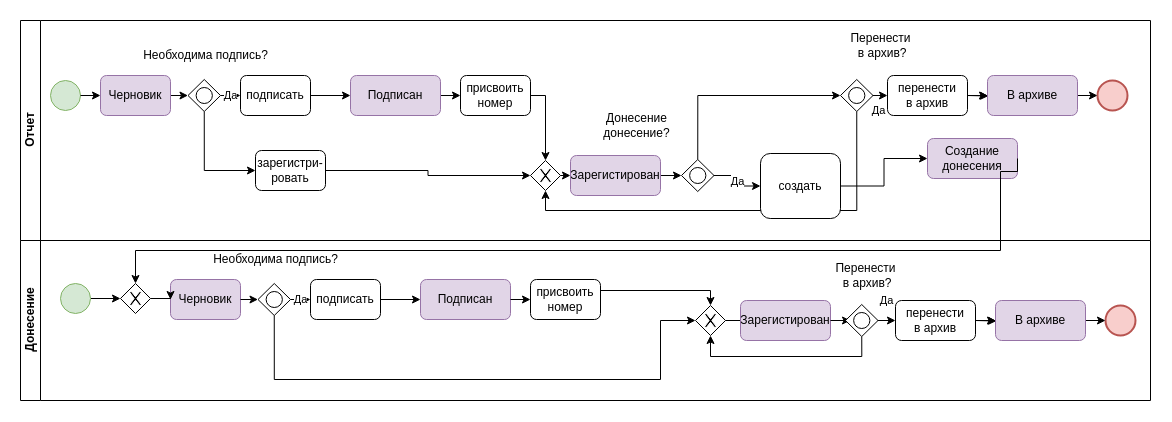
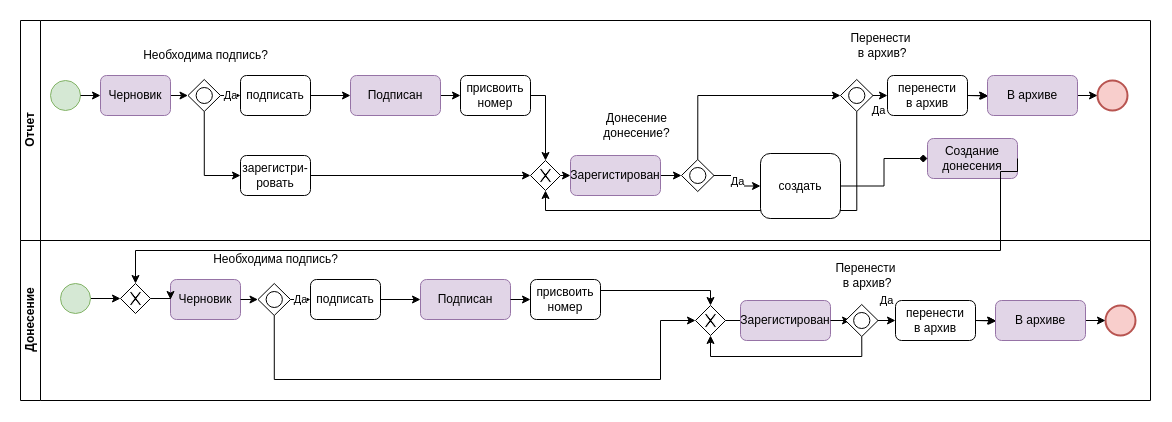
  <mxCell id="0" />
  <mxCell id="1" parent="0" />
  <mxCell id="2" value="Отчет" style="swimlane;html=1;horizontal=0;startSize=20;" parent="1" vertex="1"><mxGeometry x="20" y="20" width="1130" height="220" as="geometry" /></mxCell>
  <mxCell id="3" value="" style="ellipse;whiteSpace=wrap;html=1;rounded=0;shadow=0;labelBackgroundColor=none;strokeWidth=1;fontFamily=Verdana;fontSize=8;align=center;fillColor=#d5e8d4;strokeColor=#82b366;" parent="2" vertex="1"><mxGeometry x="30" y="60" width="30" height="30" as="geometry" /></mxCell>
  <mxCell id="4" style="edgeStyle=orthogonalEdgeStyle;rounded=0;orthogonalLoop=1;jettySize=auto;html=1;exitX=1;exitY=0.5;exitDx=0;exitDy=0;entryX=0;entryY=0.5;entryDx=0;entryDy=0;" edge="1" parent="2" source="5" target="14"><mxGeometry relative="1" as="geometry" /></mxCell>
  <mxCell id="5" value="Черновик" style="shape=ext;rounded=1;html=1;whiteSpace=wrap;labelBackgroundColor=none;fillColor=#e1d5e7;strokeColor=#9673a6;" parent="2" vertex="1"><mxGeometry x="80" y="55" width="70" height="40" as="geometry" /></mxCell>
  <mxCell id="6" value="" style="endArrow=classic;html=1;exitX=1;exitY=0.5;exitDx=0;exitDy=0;entryX=0;entryY=0.5;entryDx=0;entryDy=0;" parent="2" source="3" target="5" edge="1"><mxGeometry width="50" height="50" relative="1" as="geometry"><mxPoint x="40" y="175" as="sourcePoint" /><mxPoint x="90" y="125" as="targetPoint" /></mxGeometry></mxCell>
  <mxCell id="7" style="edgeStyle=orthogonalEdgeStyle;rounded=0;orthogonalLoop=1;jettySize=auto;html=1;exitX=1;exitY=0.5;exitDx=0;exitDy=0;" edge="1" parent="2" source="8" target="27"><mxGeometry relative="1" as="geometry" /></mxCell>
- <mxCell id="8" value="зарегистри-ровать" style="shape=ext;rounded=1;html=1;whiteSpace=wrap;labelBackgroundColor=#ffffff;" parent="2" vertex="1"><mxGeometry x="235" y="130" width="70" height="40" as="geometry" /></mxCell>
+ <mxCell id="8" value="зарегистри-ровать" style="shape=ext;rounded=1;html=1;whiteSpace=wrap;labelBackgroundColor=#ffffff;" parent="2" vertex="1"><mxGeometry x="220" y="135" width="70" height="40" as="geometry" /></mxCell>
  <mxCell id="9" value="Да" style="endArrow=classic;html=1;exitX=1;exitY=0.5;exitDx=0;exitDy=0;" parent="2" target="11" edge="1"><mxGeometry width="50" height="50" relative="1" as="geometry"><mxPoint x="200" y="75" as="sourcePoint" /><mxPoint x="490" y="30" as="targetPoint" /></mxGeometry></mxCell>
  <mxCell id="10" value="" style="edgeStyle=orthogonalEdgeStyle;rounded=0;orthogonalLoop=1;jettySize=auto;html=1;exitX=1;exitY=0.5;exitDx=0;exitDy=0;entryX=0;entryY=0.5;entryDx=0;entryDy=0;" edge="1" parent="2" source="11" target="25"><mxGeometry relative="1" as="geometry" /></mxCell>
  <mxCell id="11" value="подписать" style="shape=ext;rounded=1;html=1;whiteSpace=wrap;labelBackgroundColor=#ffffff;" parent="2" vertex="1"><mxGeometry x="220" y="55" width="70" height="40" as="geometry" /></mxCell>
  <mxCell id="12" value="Необходима подпись?" style="text;html=1;align=center;verticalAlign=middle;resizable=0;points=[];autosize=1;" parent="2" vertex="1"><mxGeometry x="110" y="25" width="150" height="20" as="geometry" /></mxCell>
  <mxCell id="13" style="edgeStyle=orthogonalEdgeStyle;rounded=0;orthogonalLoop=1;jettySize=auto;html=1;exitX=0.5;exitY=1;exitDx=0;exitDy=0;entryX=0;entryY=0.5;entryDx=0;entryDy=0;" parent="2" source="14" target="8" edge="1"><mxGeometry relative="1" as="geometry" /></mxCell>
  <mxCell id="14" value="" style="shape=mxgraph.bpmn.shape;html=1;verticalLabelPosition=bottom;labelBackgroundColor=#ffffff;verticalAlign=top;align=center;perimeter=rhombusPerimeter;background=gateway;outlineConnect=0;outline=standard;symbol=general;" parent="2" vertex="1"><mxGeometry x="167.5" y="59" width="32.5" height="32" as="geometry" /></mxCell>
  <mxCell id="15" style="edgeStyle=orthogonalEdgeStyle;rounded=0;orthogonalLoop=1;jettySize=auto;html=1;exitX=1;exitY=0.5;exitDx=0;exitDy=0;entryX=0;entryY=0.5;entryDx=0;entryDy=0;" edge="1" parent="2" source="16" target="30"><mxGeometry relative="1" as="geometry" /></mxCell>
  <mxCell id="16" value="Зарегистирован" style="shape=ext;rounded=1;html=1;whiteSpace=wrap;labelBackgroundColor=none;fillColor=#e1d5e7;strokeColor=#9673a6;" parent="2" vertex="1"><mxGeometry x="550" y="135" width="90" height="40" as="geometry" /></mxCell>
  <mxCell id="17" value="Да" style="endArrow=classic;html=1;exitX=1;exitY=0.5;exitDx=0;exitDy=0;entryX=0;entryY=0.5;entryDx=0;entryDy=0;" parent="2" target="19" edge="1" source="32"><mxGeometry x="-0.379" y="-15" width="50" height="50" relative="1" as="geometry"><mxPoint x="987" y="75" as="sourcePoint" /><mxPoint x="1221" y="-255" as="targetPoint" /><mxPoint as="offset" /></mxGeometry></mxCell>
  <mxCell id="18" style="edgeStyle=orthogonalEdgeStyle;rounded=0;orthogonalLoop=1;jettySize=auto;html=1;exitX=1;exitY=0.5;exitDx=0;exitDy=0;entryX=0;entryY=0.5;entryDx=0;entryDy=0;" parent="2" source="19" edge="1"><mxGeometry relative="1" as="geometry"><mxPoint x="967" y="75" as="targetPoint" /></mxGeometry></mxCell>
  <mxCell id="19" value="перенести&lt;br&gt;в архив" style="shape=ext;rounded=1;html=1;whiteSpace=wrap;labelBackgroundColor=#ffffff;" parent="2" vertex="1"><mxGeometry x="867" y="55" width="80" height="40" as="geometry" /></mxCell>
  <mxCell id="20" style="edgeStyle=orthogonalEdgeStyle;rounded=0;orthogonalLoop=1;jettySize=auto;html=1;exitX=1;exitY=0.5;exitDx=0;exitDy=0;" parent="2" target="23" edge="1"><mxGeometry relative="1" as="geometry"><mxPoint x="947" y="75" as="sourcePoint" /></mxGeometry></mxCell>
  <mxCell id="21" value="" style="ellipse;whiteSpace=wrap;html=1;rounded=0;shadow=0;labelBackgroundColor=none;strokeWidth=2;fontFamily=Verdana;fontSize=8;align=center;fillColor=#f8cecc;strokeColor=#b85450;" parent="2" vertex="1"><mxGeometry x="1077" y="60" width="30" height="30" as="geometry" /></mxCell>
  <mxCell id="22" style="edgeStyle=orthogonalEdgeStyle;rounded=0;orthogonalLoop=1;jettySize=auto;html=1;exitX=1;exitY=0.5;exitDx=0;exitDy=0;entryX=0;entryY=0.5;entryDx=0;entryDy=0;" parent="2" source="23" target="21" edge="1"><mxGeometry relative="1" as="geometry" /></mxCell>
  <mxCell id="23" value="В архиве" style="shape=ext;rounded=1;html=1;whiteSpace=wrap;labelBackgroundColor=none;fillColor=#e1d5e7;strokeColor=#9673a6;" parent="2" vertex="1"><mxGeometry x="967" y="55" width="90" height="40" as="geometry" /></mxCell>
  <mxCell id="24" style="edgeStyle=orthogonalEdgeStyle;rounded=0;orthogonalLoop=1;jettySize=auto;html=1;exitX=1;exitY=0.5;exitDx=0;exitDy=0;entryX=0;entryY=0.5;entryDx=0;entryDy=0;" edge="1" parent="2" source="25" target="35"><mxGeometry relative="1" as="geometry" /></mxCell>
  <mxCell id="25" value="Подписан" style="shape=ext;rounded=1;html=1;whiteSpace=wrap;labelBackgroundColor=none;fillColor=#e1d5e7;strokeColor=#9673a6;" vertex="1" parent="2"><mxGeometry x="330" y="55" width="90" height="40" as="geometry" /></mxCell>
  <mxCell id="26" style="edgeStyle=orthogonalEdgeStyle;rounded=0;orthogonalLoop=1;jettySize=auto;html=1;exitX=1;exitY=0.5;exitDx=0;exitDy=0;entryX=0;entryY=0.5;entryDx=0;entryDy=0;" edge="1" parent="2" source="27" target="16"><mxGeometry relative="1" as="geometry" /></mxCell>
  <mxCell id="27" value="" style="shape=mxgraph.bpmn.shape;html=1;verticalLabelPosition=bottom;labelBackgroundColor=#ffffff;verticalAlign=top;align=center;perimeter=rhombusPerimeter;background=gateway;outlineConnect=0;outline=none;symbol=exclusiveGw;fontSize=12;" vertex="1" parent="2"><mxGeometry x="510" y="140" width="30" height="30" as="geometry" /></mxCell>
  <mxCell id="28" style="edgeStyle=orthogonalEdgeStyle;rounded=0;orthogonalLoop=1;jettySize=auto;html=1;exitX=0.5;exitY=0;exitDx=0;exitDy=0;entryX=0;entryY=0.5;entryDx=0;entryDy=0;" edge="1" parent="2" source="30" target="32"><mxGeometry relative="1" as="geometry"><Array as="points"><mxPoint x="677" y="75" /></Array></mxGeometry></mxCell>
  <mxCell id="29" value="Да" style="edgeStyle=orthogonalEdgeStyle;rounded=0;orthogonalLoop=1;jettySize=auto;html=1;exitX=1;exitY=0.5;exitDx=0;exitDy=0;entryX=0;entryY=0.5;entryDx=0;entryDy=0;" edge="1" parent="2" source="30" target="39"><mxGeometry relative="1" as="geometry"><mxPoint x="720" y="180" as="targetPoint" /></mxGeometry></mxCell>
  <mxCell id="30" value="" style="shape=mxgraph.bpmn.shape;html=1;verticalLabelPosition=bottom;labelBackgroundColor=#ffffff;verticalAlign=top;align=center;perimeter=rhombusPerimeter;background=gateway;outlineConnect=0;outline=standard;symbol=general;" vertex="1" parent="2"><mxGeometry x="661" y="139" width="32.5" height="32" as="geometry" /></mxCell>
  <mxCell id="31" style="edgeStyle=orthogonalEdgeStyle;rounded=0;orthogonalLoop=1;jettySize=auto;html=1;exitX=0.5;exitY=1;exitDx=0;exitDy=0;entryX=0.5;entryY=1;entryDx=0;entryDy=0;" edge="1" parent="2" source="32" target="27"><mxGeometry relative="1" as="geometry" /></mxCell>
  <mxCell id="32" value="" style="shape=mxgraph.bpmn.shape;html=1;verticalLabelPosition=bottom;labelBackgroundColor=#ffffff;verticalAlign=top;align=center;perimeter=rhombusPerimeter;background=gateway;outlineConnect=0;outline=standard;symbol=general;" vertex="1" parent="2"><mxGeometry x="820" y="59" width="32.5" height="32" as="geometry" /></mxCell>
  <mxCell id="33" value="Донесение&lt;br&gt;донесение?" style="text;html=1;align=center;verticalAlign=middle;resizable=0;points=[];autosize=1;" vertex="1" parent="2"><mxGeometry x="571" y="90" width="90" height="30" as="geometry" /></mxCell>
  <mxCell id="34" style="edgeStyle=orthogonalEdgeStyle;rounded=0;orthogonalLoop=1;jettySize=auto;html=1;exitX=1;exitY=0.5;exitDx=0;exitDy=0;" edge="1" parent="2" source="35" target="27"><mxGeometry relative="1" as="geometry"><Array as="points"><mxPoint x="525" y="75" /></Array></mxGeometry></mxCell>
  <mxCell id="35" value="присвоить&lt;br&gt;номер" style="shape=ext;rounded=1;html=1;whiteSpace=wrap;labelBackgroundColor=#ffffff;" vertex="1" parent="2"><mxGeometry x="440" y="55" width="70" height="40" as="geometry" /></mxCell>
  <mxCell id="36" value="Перенести&lt;br&gt;&amp;nbsp;в архив?" style="text;html=1;align=center;verticalAlign=middle;resizable=0;points=[];autosize=1;" vertex="1" parent="2"><mxGeometry x="820" y="10" width="80" height="30" as="geometry" /></mxCell>
  <mxCell id="37" value="Создание&lt;br&gt;донесения" style="shape=ext;rounded=1;html=1;whiteSpace=wrap;labelBackgroundColor=none;fillColor=#e1d5e7;strokeColor=#9673a6;" vertex="1" parent="2"><mxGeometry x="907" y="118" width="90" height="40" as="geometry" /></mxCell>
- <mxCell id="38" style="edgeStyle=orthogonalEdgeStyle;rounded=0;orthogonalLoop=1;jettySize=auto;html=1;exitX=1;exitY=0.5;exitDx=0;exitDy=0;entryX=0;entryY=0.5;entryDx=0;entryDy=0;" edge="1" parent="2" source="39" target="37"><mxGeometry relative="1" as="geometry" /></mxCell>
+ <mxCell id="38" style="edgeStyle=orthogonalEdgeStyle;rounded=0;orthogonalLoop=1;jettySize=auto;html=1;exitX=1;exitY=0.5;exitDx=0;exitDy=0;entryX=0;entryY=0.5;entryDx=0;entryDy=0;endArrow=diamond;" edge="1" parent="2" source="39" target="37"><mxGeometry relative="1" as="geometry" /></mxCell>
  <mxCell id="39" value="создать" style="shape=ext;rounded=1;html=1;whiteSpace=wrap;labelBackgroundColor=#ffffff;" vertex="1" parent="2"><mxGeometry x="740" y="133" width="80" height="65" as="geometry" /></mxCell>
  <mxCell id="40" value="Донесение" style="swimlane;html=1;horizontal=0;startSize=20;" parent="1" vertex="1"><mxGeometry x="20" y="240" width="1130" height="160" as="geometry" /></mxCell>
  <mxCell id="41" value="" style="shape=mxgraph.bpmn.shape;html=1;verticalLabelPosition=bottom;labelBackgroundColor=#ffffff;verticalAlign=top;align=center;perimeter=rhombusPerimeter;background=gateway;outlineConnect=0;outline=none;symbol=exclusiveGw;fontSize=12;" parent="40" vertex="1"><mxGeometry x="675" y="65" width="30" height="30" as="geometry" /></mxCell>
  <mxCell id="42" value="" style="endArrow=classic;html=1;exitX=1;exitY=0.5;exitDx=0;exitDy=0;" parent="40" source="41" edge="1"><mxGeometry width="50" height="50" relative="1" as="geometry"><mxPoint x="695" y="115" as="sourcePoint" /><mxPoint x="735" y="80" as="targetPoint" /></mxGeometry></mxCell>
  <mxCell id="43" value="Зарегистирован" style="shape=ext;rounded=1;html=1;whiteSpace=wrap;labelBackgroundColor=none;fillColor=#e1d5e7;strokeColor=#9673a6;" parent="40" vertex="1"><mxGeometry x="720" y="60" width="90" height="40" as="geometry" /></mxCell>
  <mxCell id="44" value="" style="endArrow=classic;html=1;exitX=1;exitY=0.5;exitDx=0;exitDy=0;entryX=0;entryY=0.5;entryDx=0;entryDy=0;" parent="40" source="43" edge="1"><mxGeometry width="50" height="50" relative="1" as="geometry"><mxPoint x="830" y="105" as="sourcePoint" /><mxPoint x="830" y="80" as="targetPoint" /></mxGeometry></mxCell>
  <mxCell id="45" style="edgeStyle=orthogonalEdgeStyle;rounded=0;orthogonalLoop=1;jettySize=auto;html=1;exitX=1;exitY=0.5;exitDx=0;exitDy=0;entryX=0;entryY=0.5;entryDx=0;entryDy=0;" edge="1" parent="40" source="46"><mxGeometry relative="1" as="geometry"><mxPoint x="975" y="80" as="targetPoint" /></mxGeometry></mxCell>
  <mxCell id="46" value="перенести&lt;br&gt;в архив" style="shape=ext;rounded=1;html=1;whiteSpace=wrap;labelBackgroundColor=#ffffff;" vertex="1" parent="40"><mxGeometry x="875" y="60" width="80" height="40" as="geometry" /></mxCell>
  <mxCell id="47" style="edgeStyle=orthogonalEdgeStyle;rounded=0;orthogonalLoop=1;jettySize=auto;html=1;exitX=1;exitY=0.5;exitDx=0;exitDy=0;" edge="1" parent="40" target="50"><mxGeometry relative="1" as="geometry"><mxPoint x="955" y="80" as="sourcePoint" /></mxGeometry></mxCell>
  <mxCell id="48" value="" style="ellipse;whiteSpace=wrap;html=1;rounded=0;shadow=0;labelBackgroundColor=none;strokeWidth=2;fontFamily=Verdana;fontSize=8;align=center;fillColor=#f8cecc;strokeColor=#b85450;" vertex="1" parent="40"><mxGeometry x="1085" y="65" width="30" height="30" as="geometry" /></mxCell>
  <mxCell id="49" style="edgeStyle=orthogonalEdgeStyle;rounded=0;orthogonalLoop=1;jettySize=auto;html=1;exitX=1;exitY=0.5;exitDx=0;exitDy=0;entryX=0;entryY=0.5;entryDx=0;entryDy=0;" edge="1" parent="40" source="50" target="48"><mxGeometry relative="1" as="geometry" /></mxCell>
  <mxCell id="50" value="В архиве" style="shape=ext;rounded=1;html=1;whiteSpace=wrap;labelBackgroundColor=none;fillColor=#e1d5e7;strokeColor=#9673a6;" vertex="1" parent="40"><mxGeometry x="975" y="60" width="90" height="40" as="geometry" /></mxCell>
  <mxCell id="51" style="edgeStyle=orthogonalEdgeStyle;rounded=0;orthogonalLoop=1;jettySize=auto;html=1;exitX=0.5;exitY=1;exitDx=0;exitDy=0;entryX=0.5;entryY=1;entryDx=0;entryDy=0;" edge="1" parent="40" source="52" target="41"><mxGeometry relative="1" as="geometry" /></mxCell>
  <mxCell id="52" value="" style="shape=mxgraph.bpmn.shape;html=1;verticalLabelPosition=bottom;labelBackgroundColor=#ffffff;verticalAlign=top;align=center;perimeter=rhombusPerimeter;background=gateway;outlineConnect=0;outline=standard;symbol=general;" vertex="1" parent="40"><mxGeometry x="825" y="64" width="32.5" height="32" as="geometry" /></mxCell>
  <mxCell id="53" value="Да" style="endArrow=classic;html=1;exitX=1;exitY=0.5;exitDx=0;exitDy=0;entryX=0;entryY=0.5;entryDx=0;entryDy=0;" edge="1" parent="40" source="52" target="46"><mxGeometry x="-0.143" y="20" width="50" height="50" relative="1" as="geometry"><mxPoint x="845" y="-160" as="sourcePoint" /><mxPoint x="1079" y="-490" as="targetPoint" /><mxPoint x="1" as="offset" /></mxGeometry></mxCell>
  <mxCell id="54" value="Перенести&lt;br&gt;&amp;nbsp;в архив?" style="text;html=1;align=center;verticalAlign=middle;resizable=0;points=[];autosize=1;" vertex="1" parent="40"><mxGeometry x="805" y="20" width="80" height="30" as="geometry" /></mxCell>
  <mxCell id="55" style="edgeStyle=orthogonalEdgeStyle;rounded=0;orthogonalLoop=1;jettySize=auto;html=1;exitX=1;exitY=0.5;exitDx=0;exitDy=0;entryX=0;entryY=0.5;entryDx=0;entryDy=0;" edge="1" parent="40" source="56" target="70"><mxGeometry relative="1" as="geometry" /></mxCell>
  <mxCell id="56" value="" style="ellipse;whiteSpace=wrap;html=1;rounded=0;shadow=0;labelBackgroundColor=none;strokeWidth=1;fontFamily=Verdana;fontSize=8;align=center;fillColor=#d5e8d4;strokeColor=#82b366;" vertex="1" parent="40"><mxGeometry x="40" y="43" width="30" height="30" as="geometry" /></mxCell>
  <mxCell id="57" value="Черновик" style="shape=ext;rounded=1;html=1;whiteSpace=wrap;labelBackgroundColor=none;fillColor=#e1d5e7;strokeColor=#9673a6;" vertex="1" parent="40"><mxGeometry x="150" y="39" width="70" height="40" as="geometry" /></mxCell>
  <mxCell id="58" value="Да" style="endArrow=classic;html=1;exitX=1;exitY=0.5;exitDx=0;exitDy=0;" edge="1" parent="40" target="59"><mxGeometry width="50" height="50" relative="1" as="geometry"><mxPoint x="270" y="59" as="sourcePoint" /><mxPoint x="410" y="-226" as="targetPoint" /></mxGeometry></mxCell>
  <mxCell id="59" value="подписать" style="shape=ext;rounded=1;html=1;whiteSpace=wrap;labelBackgroundColor=#ffffff;" vertex="1" parent="40"><mxGeometry x="290" y="39" width="70" height="40" as="geometry" /></mxCell>
  <mxCell id="60" value="Необходима подпись?" style="text;html=1;align=center;verticalAlign=middle;resizable=0;points=[];autosize=1;" vertex="1" parent="40"><mxGeometry x="180" y="9" width="150" height="20" as="geometry" /></mxCell>
  <mxCell id="61" value="" style="shape=mxgraph.bpmn.shape;html=1;verticalLabelPosition=bottom;labelBackgroundColor=#ffffff;verticalAlign=top;align=center;perimeter=rhombusPerimeter;background=gateway;outlineConnect=0;outline=standard;symbol=general;" vertex="1" parent="40"><mxGeometry x="237.5" y="43" width="32.5" height="32" as="geometry" /></mxCell>
  <mxCell id="62" style="edgeStyle=orthogonalEdgeStyle;rounded=0;orthogonalLoop=1;jettySize=auto;html=1;exitX=1;exitY=0.5;exitDx=0;exitDy=0;entryX=0;entryY=0.5;entryDx=0;entryDy=0;" edge="1" parent="40" source="57" target="61"><mxGeometry relative="1" as="geometry" /></mxCell>
  <mxCell id="63" value="Подписан" style="shape=ext;rounded=1;html=1;whiteSpace=wrap;labelBackgroundColor=none;fillColor=#e1d5e7;strokeColor=#9673a6;" vertex="1" parent="40"><mxGeometry x="400" y="39" width="90" height="40" as="geometry" /></mxCell>
  <mxCell id="64" value="" style="edgeStyle=orthogonalEdgeStyle;rounded=0;orthogonalLoop=1;jettySize=auto;html=1;exitX=1;exitY=0.5;exitDx=0;exitDy=0;entryX=0;entryY=0.5;entryDx=0;entryDy=0;" edge="1" parent="40" source="59" target="63"><mxGeometry relative="1" as="geometry" /></mxCell>
  <mxCell id="65" style="edgeStyle=orthogonalEdgeStyle;rounded=0;orthogonalLoop=1;jettySize=auto;html=1;exitX=0.5;exitY=1;exitDx=0;exitDy=0;entryX=0;entryY=0.5;entryDx=0;entryDy=0;" edge="1" parent="40" source="61" target="41"><mxGeometry relative="1" as="geometry"><mxPoint x="360" y="139" as="sourcePoint" /><mxPoint x="580" y="139" as="targetPoint" /><Array as="points"><mxPoint x="254" y="139" /><mxPoint x="640" y="139" /><mxPoint x="640" y="80" /></Array></mxGeometry></mxCell>
  <mxCell id="66" style="edgeStyle=orthogonalEdgeStyle;rounded=0;orthogonalLoop=1;jettySize=auto;html=1;exitX=1;exitY=0.5;exitDx=0;exitDy=0;entryX=0.5;entryY=0;entryDx=0;entryDy=0;" edge="1" parent="40" source="67" target="41"><mxGeometry relative="1" as="geometry"><Array as="points"><mxPoint x="580" y="50" /><mxPoint x="690" y="50" /></Array></mxGeometry></mxCell>
  <mxCell id="67" value="присвоить&lt;br&gt;номер" style="shape=ext;rounded=1;html=1;whiteSpace=wrap;labelBackgroundColor=#ffffff;" vertex="1" parent="40"><mxGeometry x="510" y="39" width="70" height="40" as="geometry" /></mxCell>
  <mxCell id="68" style="edgeStyle=orthogonalEdgeStyle;rounded=0;orthogonalLoop=1;jettySize=auto;html=1;exitX=1;exitY=0.5;exitDx=0;exitDy=0;entryX=0;entryY=0.5;entryDx=0;entryDy=0;" edge="1" parent="40" source="63" target="67"><mxGeometry relative="1" as="geometry" /></mxCell>
  <mxCell id="69" style="edgeStyle=orthogonalEdgeStyle;rounded=0;orthogonalLoop=1;jettySize=auto;html=1;exitX=1;exitY=0.5;exitDx=0;exitDy=0;entryX=0;entryY=0.5;entryDx=0;entryDy=0;" edge="1" parent="40" source="70" target="57"><mxGeometry relative="1" as="geometry" /></mxCell>
  <mxCell id="70" value="" style="shape=mxgraph.bpmn.shape;html=1;verticalLabelPosition=bottom;labelBackgroundColor=#ffffff;verticalAlign=top;align=center;perimeter=rhombusPerimeter;background=gateway;outlineConnect=0;outline=none;symbol=exclusiveGw;fontSize=12;direction=south;rotation=-90;" vertex="1" parent="40"><mxGeometry x="100" y="43" width="30" height="30" as="geometry" /></mxCell>
  <mxCell id="71" style="edgeStyle=orthogonalEdgeStyle;rounded=0;orthogonalLoop=1;jettySize=auto;html=1;entryX=0.5;entryY=0;entryDx=0;entryDy=0;exitX=1;exitY=0.5;exitDx=0;exitDy=0;" edge="1" parent="1" source="37" target="70"><mxGeometry relative="1" as="geometry"><mxPoint x="130" y="270" as="targetPoint" /><mxPoint x="790" y="230" as="sourcePoint" /><Array as="points"><mxPoint x="1000" y="171" /><mxPoint x="1000" y="250" /><mxPoint x="135" y="250" /></Array></mxGeometry></mxCell>
